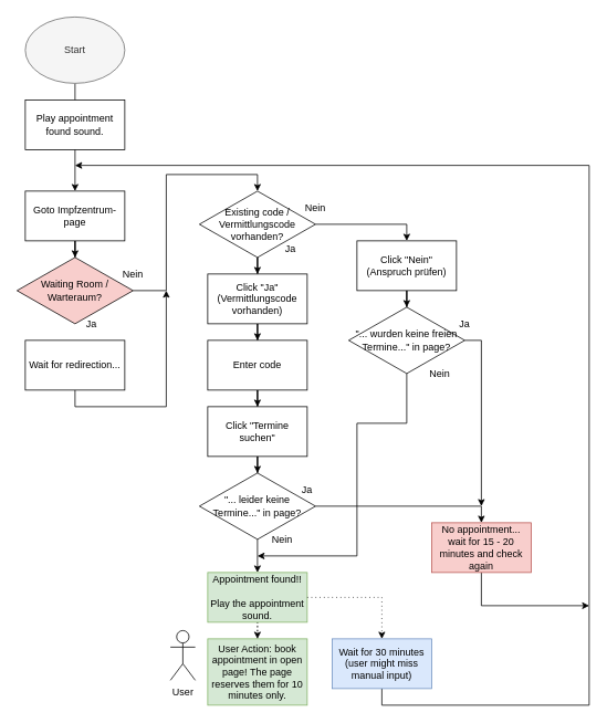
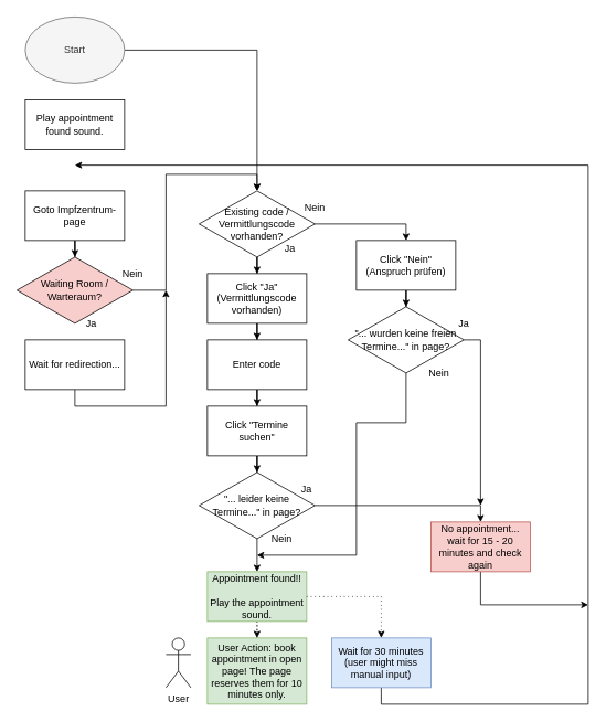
  <mxCell id="0" />
  <mxCell id="1" parent="0" />
  <mxCell id="2" style="edgeStyle=orthogonalEdgeStyle;rounded=0;orthogonalLoop=1;jettySize=auto;html=1;" edge="1" parent="1" source="3" target="7"><mxGeometry relative="1" as="geometry"><mxPoint x="90" y="320" as="targetPoint" /></mxGeometry></mxCell>
  <mxCell id="3" value="Goto Impfzentrum-page" style="rounded=0;whiteSpace=wrap;html=1;" vertex="1" parent="1"><mxGeometry x="30" y="230" width="120" height="60" as="geometry" /></mxCell>
- <mxCell id="4" style="edgeStyle=orthogonalEdgeStyle;rounded=0;orthogonalLoop=1;jettySize=auto;html=1;" edge="1" parent="1" source="5" target="3"><mxGeometry relative="1" as="geometry" /></mxCell>
+ <mxCell id="4" style="edgeStyle=orthogonalEdgeStyle;rounded=0;orthogonalLoop=1;jettySize=auto;html=1;" edge="1" parent="1" source="5" target="14"><mxGeometry relative="1" as="geometry" /></mxCell>
  <mxCell id="5" value="Start" style="ellipse;whiteSpace=wrap;html=1;fillColor=#f5f5f5;strokeColor=#666666;fontColor=#333333;" vertex="1" parent="1"><mxGeometry x="30" y="20" width="120" height="80" as="geometry" /></mxCell>
  <mxCell id="6" style="edgeStyle=orthogonalEdgeStyle;rounded=0;orthogonalLoop=1;jettySize=auto;html=1;entryX=0.5;entryY=0;entryDx=0;entryDy=0;" edge="1" parent="1" source="7" target="14"><mxGeometry relative="1" as="geometry"><mxPoint x="310" y="210" as="targetPoint" /><Array as="points"><mxPoint x="200" y="350" /><mxPoint x="200" y="210" /><mxPoint x="310" y="210" /></Array></mxGeometry></mxCell>
  <mxCell id="7" value="Waiting Room / Warteraum?" style="rhombus;whiteSpace=wrap;html=1;fillColor=#f8cecc;" vertex="1" parent="1"><mxGeometry x="20" y="310" width="140" height="80" as="geometry" /></mxCell>
  <mxCell id="8" value="Ja" style="text;html=1;strokeColor=none;fillColor=none;align=center;verticalAlign=middle;whiteSpace=wrap;rounded=0;" vertex="1" parent="1"><mxGeometry x="90" y="380" width="40" height="20" as="geometry" /></mxCell>
  <mxCell id="9" value="Nein" style="text;html=1;strokeColor=none;fillColor=none;align=center;verticalAlign=middle;whiteSpace=wrap;rounded=0;" vertex="1" parent="1"><mxGeometry x="140" y="320" width="40" height="20" as="geometry" /></mxCell>
  <mxCell id="10" style="edgeStyle=orthogonalEdgeStyle;rounded=0;orthogonalLoop=1;jettySize=auto;html=1;" edge="1" parent="1" source="11"><mxGeometry relative="1" as="geometry"><mxPoint x="200" y="350" as="targetPoint" /><Array as="points"><mxPoint x="90" y="490" /><mxPoint x="200" y="490" /></Array></mxGeometry></mxCell>
  <mxCell id="11" value="Wait for redirection..." style="rounded=0;whiteSpace=wrap;html=1;" vertex="1" parent="1"><mxGeometry x="30" y="410" width="120" height="60" as="geometry" /></mxCell>
  <mxCell id="12" style="edgeStyle=orthogonalEdgeStyle;rounded=0;orthogonalLoop=1;jettySize=auto;html=1;entryX=0.5;entryY=0;entryDx=0;entryDy=0;" edge="1" parent="1" source="14" target="18"><mxGeometry relative="1" as="geometry" /></mxCell>
  <mxCell id="13" style="edgeStyle=orthogonalEdgeStyle;rounded=0;orthogonalLoop=1;jettySize=auto;html=1;" edge="1" parent="1" source="14" target="20"><mxGeometry relative="1" as="geometry" /></mxCell>
  <mxCell id="14" value="&lt;span&gt;Existing code / Vermittlungscode vorhanden?&lt;/span&gt;" style="rhombus;whiteSpace=wrap;html=1;" vertex="1" parent="1"><mxGeometry x="240" y="230" width="140" height="80" as="geometry" /></mxCell>
  <mxCell id="15" value="Nein" style="text;html=1;strokeColor=none;fillColor=none;align=center;verticalAlign=middle;whiteSpace=wrap;rounded=0;" vertex="1" parent="1"><mxGeometry x="360" y="240" width="40" height="20" as="geometry" /></mxCell>
  <mxCell id="16" value="Ja" style="text;html=1;strokeColor=none;fillColor=none;align=center;verticalAlign=middle;whiteSpace=wrap;rounded=0;" vertex="1" parent="1"><mxGeometry x="330" y="290" width="40" height="20" as="geometry" /></mxCell>
  <mxCell id="17" style="edgeStyle=orthogonalEdgeStyle;rounded=0;orthogonalLoop=1;jettySize=auto;html=1;" edge="1" parent="1" source="18" target="27"><mxGeometry relative="1" as="geometry" /></mxCell>
  <mxCell id="18" value="Click &quot;Nein&quot; (Anspruch prüfen)" style="rounded=0;whiteSpace=wrap;html=1;" vertex="1" parent="1"><mxGeometry x="430" y="290" width="120" height="60" as="geometry" /></mxCell>
  <mxCell id="19" style="edgeStyle=orthogonalEdgeStyle;rounded=0;orthogonalLoop=1;jettySize=auto;html=1;" edge="1" parent="1" source="20" target="22"><mxGeometry relative="1" as="geometry" /></mxCell>
  <mxCell id="20" value="Click &quot;Ja&quot; (Vermittlungscode vorhanden)" style="rounded=0;whiteSpace=wrap;html=1;" vertex="1" parent="1"><mxGeometry x="250" y="330" width="120" height="60" as="geometry" /></mxCell>
  <mxCell id="21" style="edgeStyle=orthogonalEdgeStyle;rounded=0;orthogonalLoop=1;jettySize=auto;html=1;" edge="1" parent="1" source="22" target="24"><mxGeometry relative="1" as="geometry" /></mxCell>
  <mxCell id="22" value="Enter code" style="rounded=0;whiteSpace=wrap;html=1;" vertex="1" parent="1"><mxGeometry x="250" y="410" width="120" height="60" as="geometry" /></mxCell>
  <mxCell id="23" style="edgeStyle=orthogonalEdgeStyle;rounded=0;orthogonalLoop=1;jettySize=auto;html=1;" edge="1" parent="1" source="24" target="31"><mxGeometry relative="1" as="geometry" /></mxCell>
  <mxCell id="24" value="Click &quot;Termine suchen&quot;" style="rounded=0;whiteSpace=wrap;html=1;" vertex="1" parent="1"><mxGeometry x="250" y="490" width="120" height="60" as="geometry" /></mxCell>
  <mxCell id="25" style="edgeStyle=orthogonalEdgeStyle;rounded=0;orthogonalLoop=1;jettySize=auto;html=1;exitX=0.5;exitY=1;exitDx=0;exitDy=0;" edge="1" parent="1" source="27"><mxGeometry relative="1" as="geometry"><mxPoint x="310" y="670" as="targetPoint" /><Array as="points"><mxPoint x="490" y="510" /><mxPoint x="430" y="510" /><mxPoint x="430" y="670" /></Array></mxGeometry></mxCell>
  <mxCell id="26" style="edgeStyle=orthogonalEdgeStyle;rounded=0;orthogonalLoop=1;jettySize=auto;html=1;exitX=1;exitY=0.5;exitDx=0;exitDy=0;" edge="1" parent="1" source="27"><mxGeometry relative="1" as="geometry"><mxPoint x="580" y="610" as="targetPoint" /><Array as="points"><mxPoint x="580" y="410" /><mxPoint x="580" y="610" /></Array></mxGeometry></mxCell>
  <mxCell id="27" value="&quot;... wurden keine freien Termine...&quot; in page?" style="rhombus;whiteSpace=wrap;html=1;" vertex="1" parent="1"><mxGeometry x="420" y="370" width="140" height="80" as="geometry" /></mxCell>
  <mxCell id="28" value="Nein" style="text;html=1;strokeColor=none;fillColor=none;align=center;verticalAlign=middle;whiteSpace=wrap;rounded=0;" vertex="1" parent="1"><mxGeometry x="510" y="440" width="40" height="20" as="geometry" /></mxCell>
  <mxCell id="29" style="edgeStyle=orthogonalEdgeStyle;rounded=0;orthogonalLoop=1;jettySize=auto;html=1;" edge="1" parent="1" source="31"><mxGeometry relative="1" as="geometry"><mxPoint x="310" y="690" as="targetPoint" /></mxGeometry></mxCell>
  <mxCell id="30" style="edgeStyle=orthogonalEdgeStyle;rounded=0;orthogonalLoop=1;jettySize=auto;html=1;entryX=0.5;entryY=0;entryDx=0;entryDy=0;" edge="1" parent="1" source="31" target="38"><mxGeometry relative="1" as="geometry"><mxPoint x="490" y="680" as="targetPoint" /><Array as="points"><mxPoint x="580" y="610" /></Array></mxGeometry></mxCell>
  <mxCell id="31" value="&quot;... leider keine Termine...&quot; in page?" style="rhombus;whiteSpace=wrap;html=1;" vertex="1" parent="1"><mxGeometry x="240" y="570" width="140" height="80" as="geometry" /></mxCell>
  <mxCell id="32" value="Nein" style="text;html=1;strokeColor=none;fillColor=none;align=center;verticalAlign=middle;whiteSpace=wrap;rounded=0;" vertex="1" parent="1"><mxGeometry x="320" y="640" width="40" height="20" as="geometry" /></mxCell>
  <mxCell id="33" value="Ja" style="text;html=1;strokeColor=none;fillColor=none;align=center;verticalAlign=middle;whiteSpace=wrap;rounded=0;" vertex="1" parent="1"><mxGeometry x="350" y="580" width="40" height="20" as="geometry" /></mxCell>
  <mxCell id="34" value="Ja" style="text;html=1;strokeColor=none;fillColor=none;align=center;verticalAlign=middle;whiteSpace=wrap;rounded=0;" vertex="1" parent="1"><mxGeometry x="540" y="380" width="40" height="20" as="geometry" /></mxCell>
  <mxCell id="35" style="edgeStyle=orthogonalEdgeStyle;rounded=0;orthogonalLoop=1;jettySize=auto;html=1;dashed=1;dashPattern=1 4;" edge="1" parent="1" source="36" target="39"><mxGeometry relative="1" as="geometry" /></mxCell>
  <mxCell id="36" value="&lt;span&gt;Appointment found!!&lt;br&gt;&lt;br&gt;Play the appointment sound.&lt;/span&gt;" style="rounded=0;whiteSpace=wrap;html=1;fillColor=#d5e8d4;strokeColor=#82b366;" vertex="1" parent="1"><mxGeometry x="250" y="690" width="120" height="60" as="geometry" /></mxCell>
  <mxCell id="37" style="edgeStyle=orthogonalEdgeStyle;rounded=0;orthogonalLoop=1;jettySize=auto;html=1;" edge="1" parent="1" source="38"><mxGeometry relative="1" as="geometry"><mxPoint x="710" y="730" as="targetPoint" /><Array as="points"><mxPoint x="580" y="730" /></Array></mxGeometry></mxCell>
  <mxCell id="38" value="No appointment...&lt;br&gt;wait for 15 - 20 minutes and check again" style="rounded=0;whiteSpace=wrap;html=1;fillColor=#f8cecc;strokeColor=#b85450;" vertex="1" parent="1"><mxGeometry x="520" y="630" width="120" height="60" as="geometry" /></mxCell>
  <mxCell id="39" value="User Action: book appointment in open page! The page reserves them for 10 minutes only." style="rounded=0;whiteSpace=wrap;html=1;fillColor=#d5e8d4;strokeColor=#82b366;" vertex="1" parent="1"><mxGeometry x="250" y="770" width="120" height="80" as="geometry" /></mxCell>
- <mxCell id="40" value="User" style="shape=umlActor;verticalLabelPosition=bottom;verticalAlign=top;html=1;outlineConnect=0;" vertex="1" parent="1"><mxGeometry x="205" y="760" width="30" height="60" as="geometry" /></mxCell>
+ <mxCell id="40" value="User" style="shape=umlActor;verticalLabelPosition=bottom;verticalAlign=top;html=1;outlineConnect=0;" vertex="1" parent="1"><mxGeometry x="200" y="770" width="30" height="60" as="geometry" /></mxCell>
  <mxCell id="41" style="edgeStyle=orthogonalEdgeStyle;rounded=0;orthogonalLoop=1;jettySize=auto;html=1;" edge="1" parent="1" source="42"><mxGeometry relative="1" as="geometry"><mxPoint x="90" y="199" as="targetPoint" /><Array as="points"><mxPoint x="460" y="850" /><mxPoint x="710" y="850" /></Array></mxGeometry></mxCell>
  <mxCell id="42" value="Wait for 30 minutes (user might miss manual input)" style="rounded=0;whiteSpace=wrap;html=1;fillColor=#dae8fc;strokeColor=#6c8ebf;" vertex="1" parent="1"><mxGeometry x="400" y="770" width="120" height="60" as="geometry" /></mxCell>
  <mxCell id="43" style="edgeStyle=orthogonalEdgeStyle;rounded=0;orthogonalLoop=1;jettySize=auto;html=1;dashed=1;dashPattern=1 4;exitX=1;exitY=0.5;exitDx=0;exitDy=0;entryX=0.5;entryY=0;entryDx=0;entryDy=0;" edge="1" parent="1" source="36" target="42"><mxGeometry relative="1" as="geometry"><mxPoint x="320" y="760" as="sourcePoint" /><mxPoint x="320" y="780" as="targetPoint" /></mxGeometry></mxCell>
  <mxCell id="44" value="Play appointment found sound." style="rounded=0;whiteSpace=wrap;html=1;" vertex="1" parent="1"><mxGeometry x="30" y="120" width="120" height="60" as="geometry" /></mxCell>
